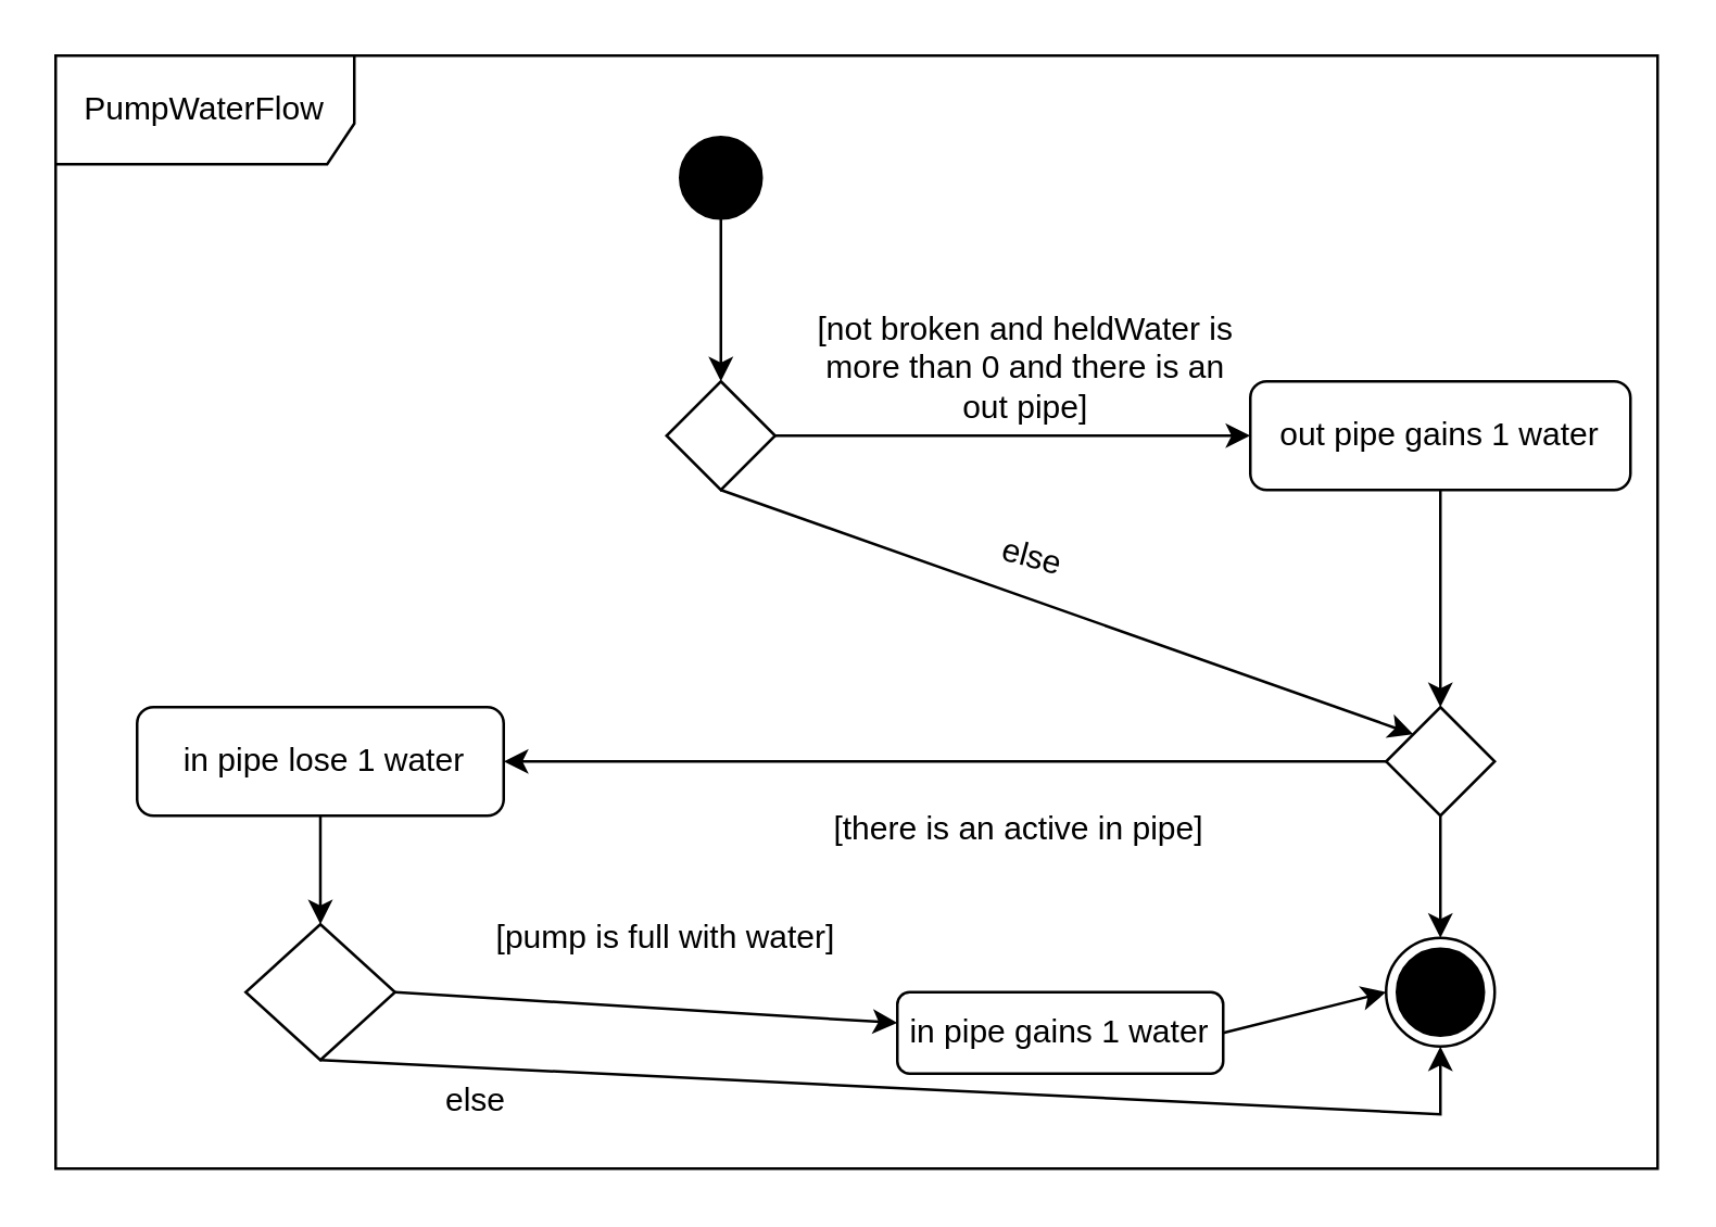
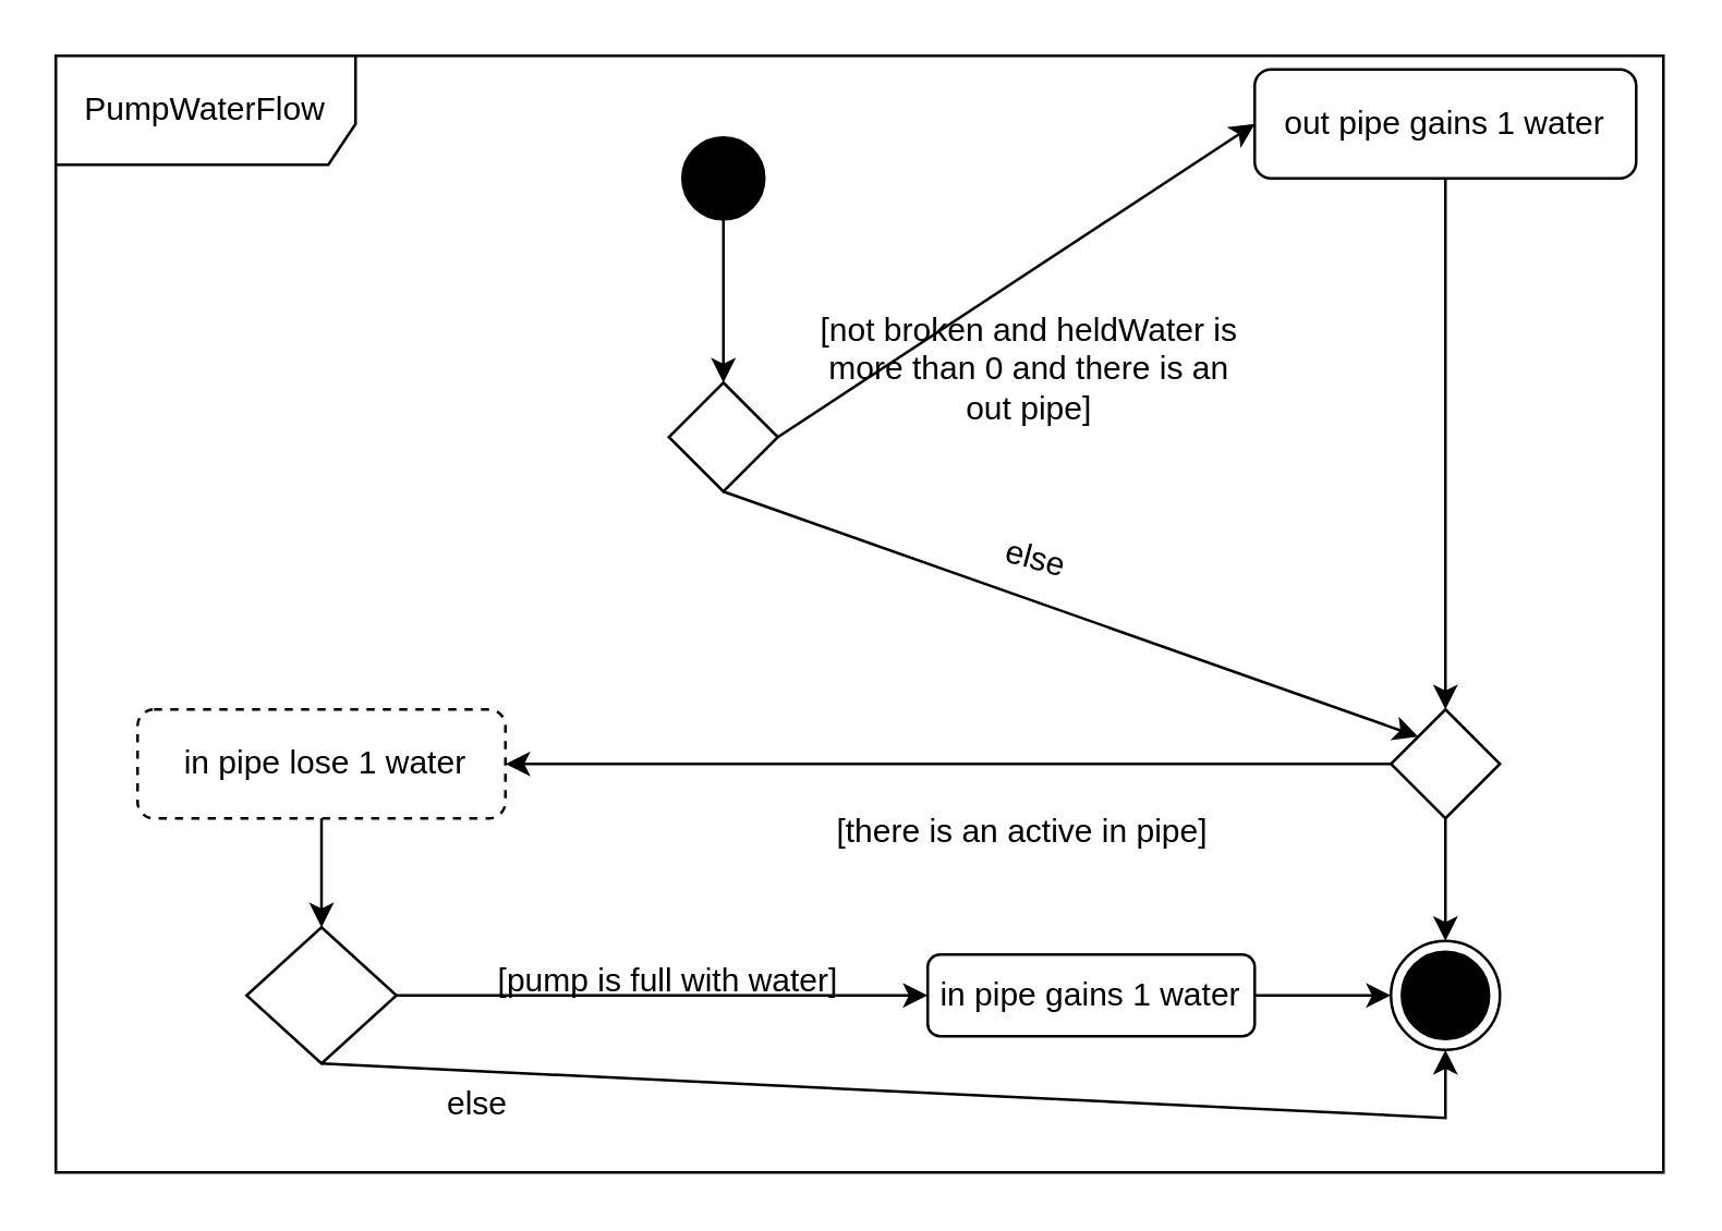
  <mxCell id="0" />
  <mxCell id="1" parent="0" />
  <mxCell id="2" value="PumpWaterFlow" style="shape=umlFrame;whiteSpace=wrap;html=1;width=110;height=40;" vertex="1" parent="1"><mxGeometry x="20" y="20" width="590" height="410" as="geometry" /></mxCell>
  <mxCell id="3" value="" style="ellipse;fillColor=strokeColor;" vertex="1" parent="1"><mxGeometry x="250" y="50" width="30" height="30" as="geometry" /></mxCell>
- <mxCell id="4" value="out pipe gains 1 water" style="rounded=1;whiteSpace=wrap;html=1;" vertex="1" parent="1"><mxGeometry x="460" y="140" width="140" height="40" as="geometry" /></mxCell>
+ <mxCell id="4" value="out pipe gains 1 water" style="rounded=1;whiteSpace=wrap;html=1;" vertex="1" parent="1"><mxGeometry x="460" y="25" width="140" height="40" as="geometry" /></mxCell>
  <mxCell id="5" value="[not broken and heldWater is more than 0 and there is an out pipe]" style="text;html=1;strokeColor=none;fillColor=none;align=center;verticalAlign=middle;whiteSpace=wrap;rounded=0;rotation=0;" vertex="1" parent="1"><mxGeometry x="300" y="120" width="155" height="30" as="geometry" /></mxCell>
- <mxCell id="6" value="&amp;nbsp;in pipe lose 1 water" style="rounded=1;whiteSpace=wrap;html=1;" vertex="1" parent="1"><mxGeometry x="50" y="260" width="135" height="40" as="geometry" /></mxCell>
+ <mxCell id="6" value="&amp;nbsp;in pipe lose 1 water" style="rounded=1;whiteSpace=wrap;html=1;dashed=1;" vertex="1" parent="1"><mxGeometry x="50" y="260" width="135" height="40" as="geometry" /></mxCell>
  <mxCell id="7" value="" style="endArrow=classic;html=1;rounded=0;exitX=0.5;exitY=1;exitDx=0;exitDy=0;" edge="1" parent="1" source="3" target="11"><mxGeometry width="50" height="50" relative="1" as="geometry"><mxPoint x="300" y="250" as="sourcePoint" /><mxPoint x="270" y="170" as="targetPoint" /></mxGeometry></mxCell>
  <mxCell id="8" value="[there is an active in pipe]" style="text;html=1;strokeColor=none;fillColor=none;align=center;verticalAlign=middle;whiteSpace=wrap;rounded=0;rotation=0;" vertex="1" parent="1"><mxGeometry x="300" y="290" width="150" height="30" as="geometry" /></mxCell>
  <mxCell id="9" value="" style="ellipse;html=1;shape=endState;fillColor=strokeColor;" vertex="1" parent="1"><mxGeometry x="510" y="345" width="40" height="40" as="geometry" /></mxCell>
  <mxCell id="10" value="" style="endArrow=classic;html=1;rounded=0;exitX=0.5;exitY=1;exitDx=0;exitDy=0;" edge="1" parent="1" source="4" target="13"><mxGeometry width="50" height="50" relative="1" as="geometry"><mxPoint x="300" y="230" as="sourcePoint" /><mxPoint x="510" y="360" as="targetPoint" /></mxGeometry></mxCell>
  <mxCell id="11" value="" style="rhombus;whiteSpace=wrap;html=1;" vertex="1" parent="1"><mxGeometry x="245" y="140" width="40" height="40" as="geometry" /></mxCell>
  <mxCell id="12" value="" style="endArrow=classic;html=1;rounded=0;exitX=1;exitY=0.5;exitDx=0;exitDy=0;entryX=0;entryY=0.5;entryDx=0;entryDy=0;" edge="1" parent="1" source="11" target="4"><mxGeometry width="50" height="50" relative="1" as="geometry"><mxPoint x="300" y="230" as="sourcePoint" /><mxPoint x="350" y="180" as="targetPoint" /></mxGeometry></mxCell>
  <mxCell id="13" value="" style="rhombus;whiteSpace=wrap;html=1;" vertex="1" parent="1"><mxGeometry x="510" y="260" width="40" height="40" as="geometry" /></mxCell>
  <mxCell id="14" value="" style="endArrow=classic;html=1;rounded=0;entryX=0.5;entryY=0;entryDx=0;entryDy=0;exitX=0.5;exitY=1;exitDx=0;exitDy=0;" edge="1" parent="1" source="13" target="9"><mxGeometry width="50" height="50" relative="1" as="geometry"><mxPoint x="300" y="230" as="sourcePoint" /><mxPoint x="350" y="180" as="targetPoint" /></mxGeometry></mxCell>
  <mxCell id="15" value="" style="endArrow=classic;html=1;rounded=0;exitX=0;exitY=0.5;exitDx=0;exitDy=0;entryX=1;entryY=0.5;entryDx=0;entryDy=0;" edge="1" parent="1" source="13" target="6"><mxGeometry width="50" height="50" relative="1" as="geometry"><mxPoint x="300" y="230" as="sourcePoint" /><mxPoint x="350" y="180" as="targetPoint" /></mxGeometry></mxCell>
  <mxCell id="16" value="" style="endArrow=classic;html=1;rounded=0;exitX=0.5;exitY=1;exitDx=0;exitDy=0;entryX=0;entryY=0;entryDx=0;entryDy=0;" edge="1" parent="1" source="11" target="13"><mxGeometry width="50" height="50" relative="1" as="geometry"><mxPoint x="300" y="210" as="sourcePoint" /><mxPoint x="350" y="160" as="targetPoint" /><Array as="points" /></mxGeometry></mxCell>
  <mxCell id="17" value="else" style="text;html=1;strokeColor=none;fillColor=none;align=center;verticalAlign=middle;whiteSpace=wrap;rounded=0;rotation=15;" vertex="1" parent="1"><mxGeometry x="350" y="190" width="60" height="30" as="geometry" /></mxCell>
  <mxCell id="18" value="" style="rhombus;whiteSpace=wrap;html=1;" vertex="1" parent="1"><mxGeometry x="90" y="340" width="55" height="50" as="geometry" /></mxCell>
  <mxCell id="19" value="" style="endArrow=classic;html=1;rounded=0;exitX=0.5;exitY=1;exitDx=0;exitDy=0;" edge="1" parent="1" source="6" target="18"><mxGeometry width="50" height="50" relative="1" as="geometry"><mxPoint x="300" y="200" as="sourcePoint" /><mxPoint x="350" y="150" as="targetPoint" /></mxGeometry></mxCell>
  <mxCell id="20" value="" style="endArrow=classic;html=1;rounded=0;exitX=1;exitY=0.5;exitDx=0;exitDy=0;" edge="1" parent="1" source="18" target="21"><mxGeometry width="50" height="50" relative="1" as="geometry"><mxPoint x="300" y="200" as="sourcePoint" /><mxPoint x="350" y="150" as="targetPoint" /></mxGeometry></mxCell>
- <mxCell id="21" value="in pipe gains 1 water" style="rounded=1;whiteSpace=wrap;html=1;" vertex="1" parent="1"><mxGeometry x="330" y="365" width="120" height="30" as="geometry" /></mxCell>
- <mxCell id="22" value="[pump is full with water]" style="text;html=1;strokeColor=none;fillColor=none;align=center;verticalAlign=middle;whiteSpace=wrap;rounded=0;" vertex="1" parent="1"><mxGeometry x="170" y="330" width="150" height="30" as="geometry" /></mxCell>
+ <mxCell id="21" value="in pipe gains 1 water" style="rounded=1;whiteSpace=wrap;html=1;" vertex="1" parent="1"><mxGeometry x="340" y="350" width="120" height="30" as="geometry" /></mxCell>
+ <mxCell id="22" value="[pump is full with water]" style="text;html=1;strokeColor=none;fillColor=none;align=center;verticalAlign=middle;whiteSpace=wrap;rounded=0;" vertex="1" parent="1"><mxGeometry x="170" y="345" width="150" height="30" as="geometry" /></mxCell>
  <mxCell id="23" value="" style="endArrow=classic;html=1;rounded=0;entryX=0;entryY=0.5;entryDx=0;entryDy=0;exitX=1;exitY=0.5;exitDx=0;exitDy=0;" edge="1" parent="1" source="21" target="9"><mxGeometry width="50" height="50" relative="1" as="geometry"><mxPoint x="300" y="190" as="sourcePoint" /><mxPoint x="350" y="140" as="targetPoint" /></mxGeometry></mxCell>
  <mxCell id="24" value="" style="endArrow=classic;html=1;rounded=0;exitX=0.5;exitY=1;exitDx=0;exitDy=0;entryX=0.5;entryY=1;entryDx=0;entryDy=0;" edge="1" parent="1" source="18" target="9"><mxGeometry width="50" height="50" relative="1" as="geometry"><mxPoint x="300" y="190" as="sourcePoint" /><mxPoint x="350" y="140" as="targetPoint" /><Array as="points"><mxPoint x="530" y="410" /></Array></mxGeometry></mxCell>
  <mxCell id="25" value="else" style="text;html=1;strokeColor=none;fillColor=none;align=center;verticalAlign=middle;whiteSpace=wrap;rounded=0;" vertex="1" parent="1"><mxGeometry x="145" y="390" width="60" height="30" as="geometry" /></mxCell>
